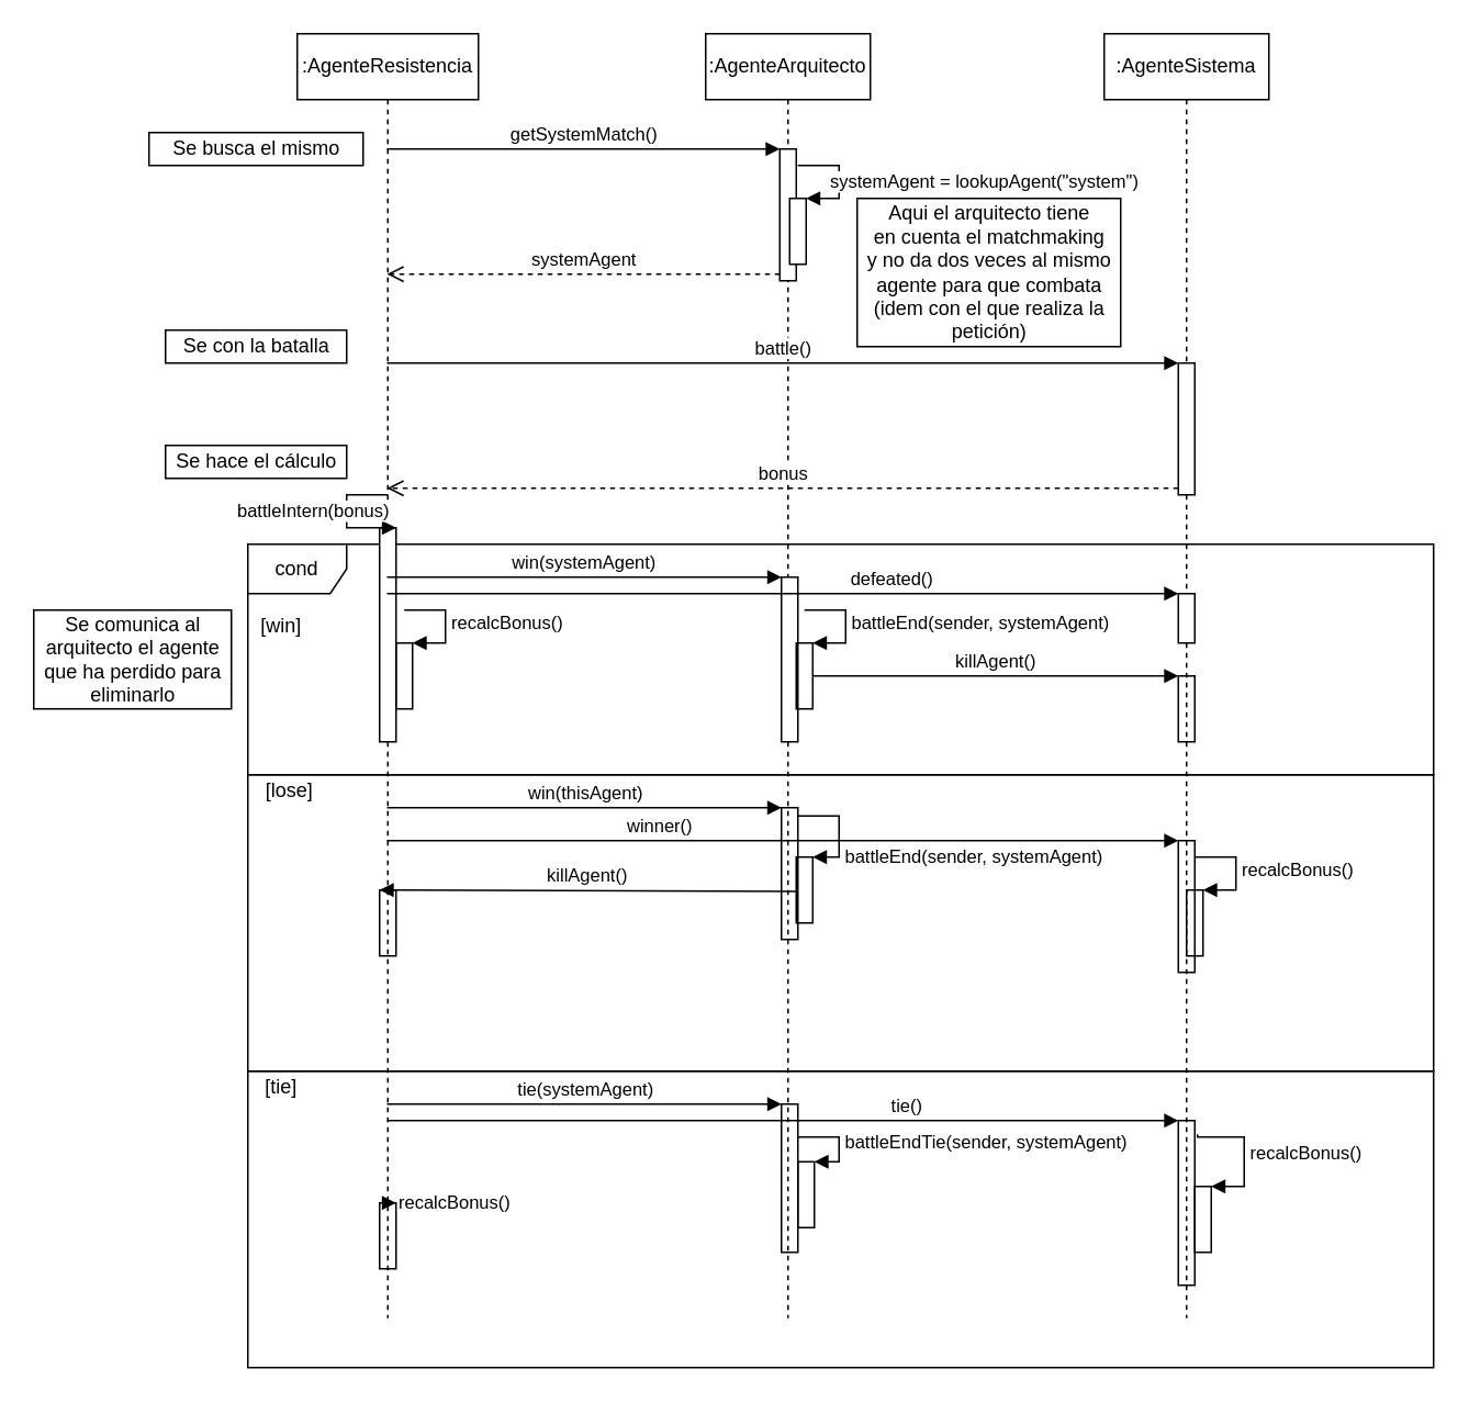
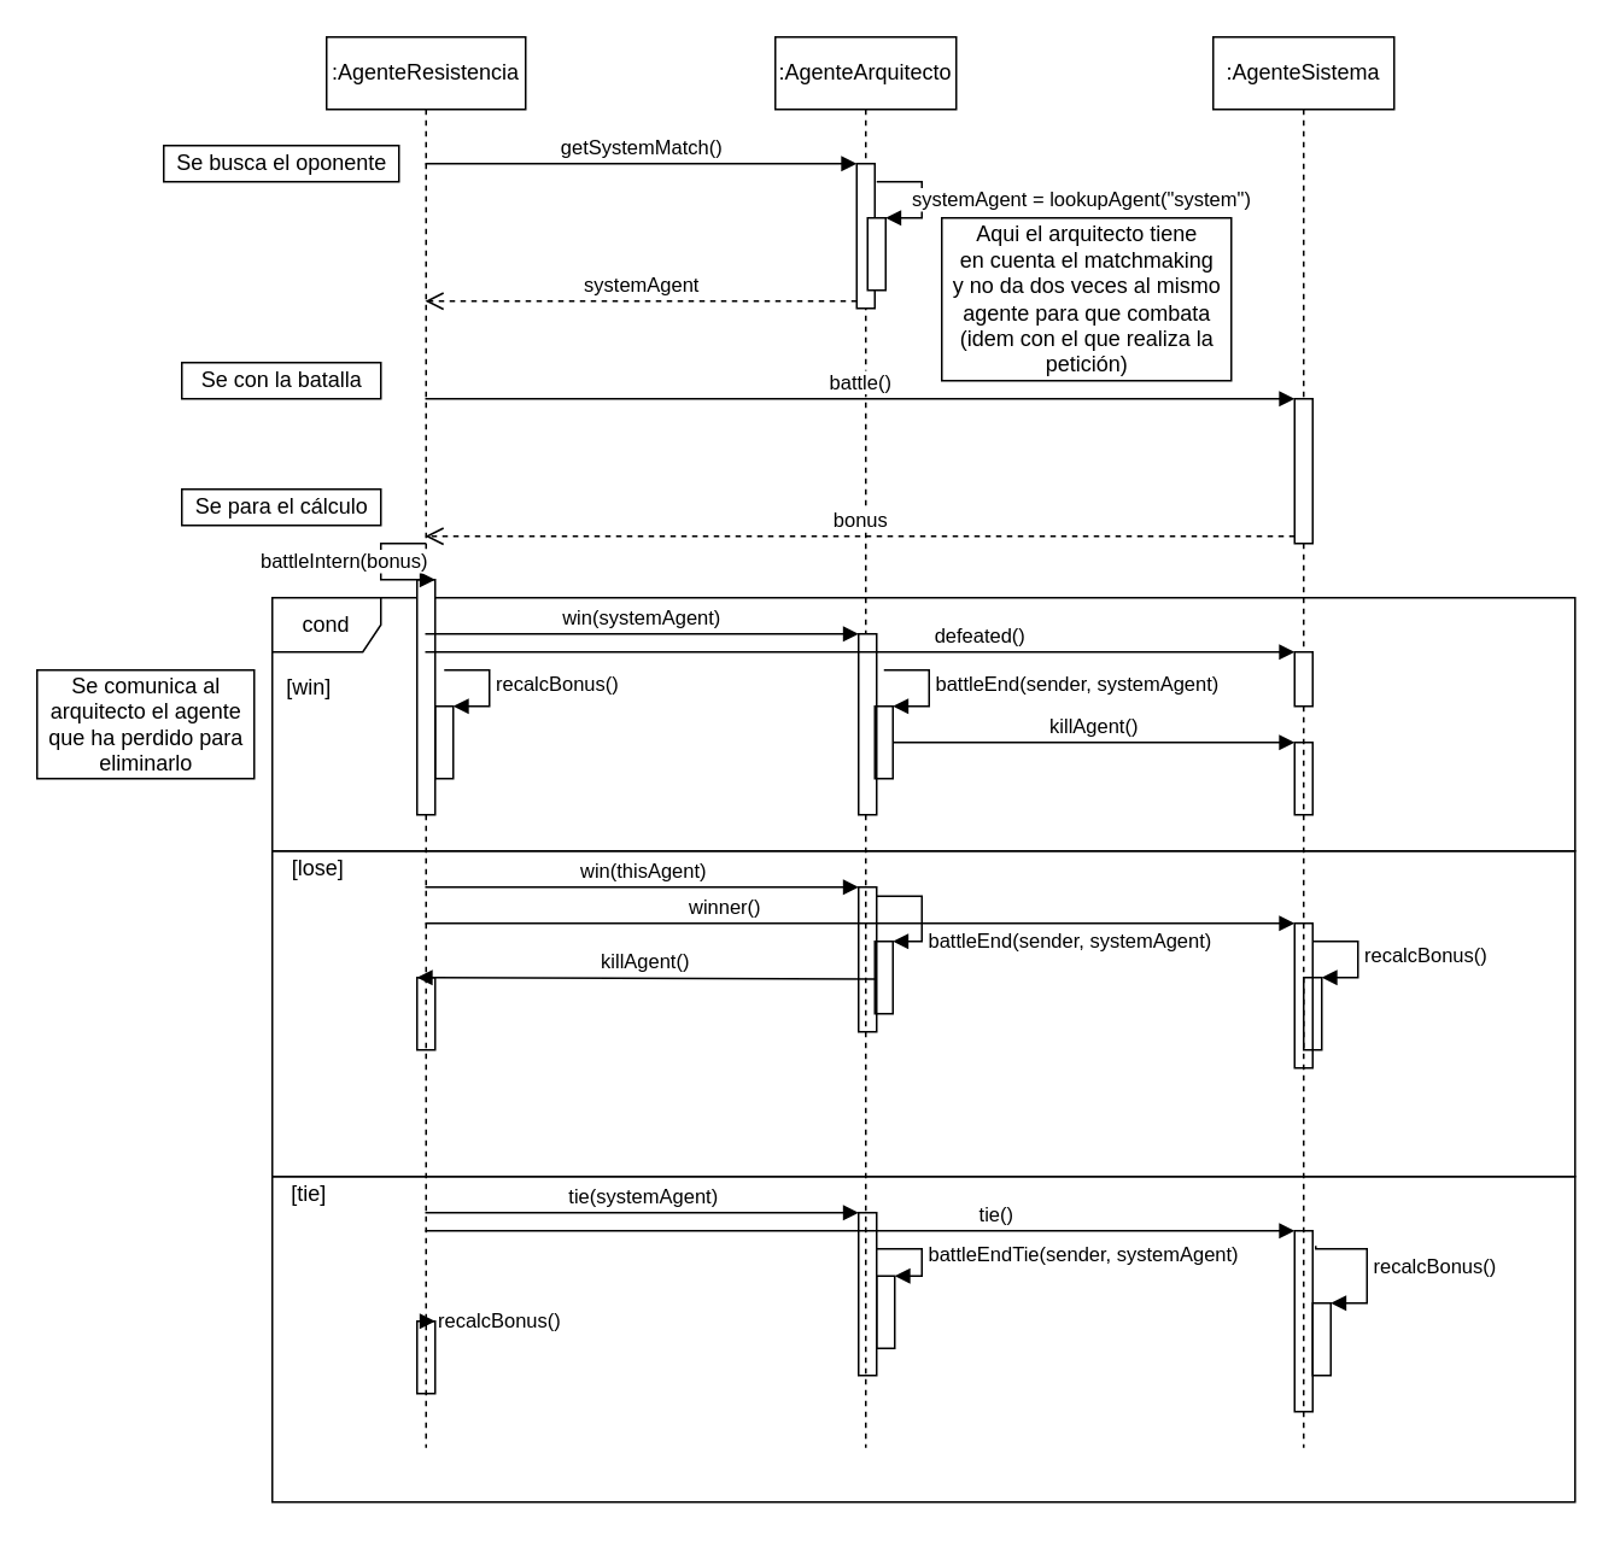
  <mxCell id="0" />
  <mxCell id="1" parent="0" />
  <mxCell id="2" value="" style="rounded=0;whiteSpace=wrap;html=1;strokeColor=#000000;fillColor=none;" parent="1" vertex="1"><mxGeometry x="150" y="650" width="720" height="180" as="geometry" /></mxCell>
  <mxCell id="3" value="" style="rounded=0;whiteSpace=wrap;html=1;strokeColor=#000000;fillColor=none;" parent="1" vertex="1"><mxGeometry x="150" y="470" width="720" height="180" as="geometry" /></mxCell>
  <mxCell id="4" value="" style="edgeStyle=none;rounded=0;orthogonalLoop=1;jettySize=auto;html=1;" parent="1" source="5" edge="1"><mxGeometry relative="1" as="geometry"><mxPoint x="510" y="470" as="targetPoint" /></mxGeometry></mxCell>
  <mxCell id="5" value="cond" style="shape=umlFrame;whiteSpace=wrap;html=1;strokeColor=#000000;" parent="1" vertex="1"><mxGeometry x="150" y="330" width="720" height="140" as="geometry" /></mxCell>
  <mxCell id="6" value=":AgenteResistencia" style="shape=umlLifeline;perimeter=lifelinePerimeter;whiteSpace=wrap;html=1;container=1;collapsible=0;recursiveResize=0;outlineConnect=0;" parent="1" vertex="1"><mxGeometry x="180" y="20" width="110" height="780" as="geometry" /></mxCell>
  <mxCell id="7" value="" style="html=1;points=[];perimeter=orthogonalPerimeter;strokeColor=#000000;" parent="6" vertex="1"><mxGeometry x="50" y="300" width="10" height="130" as="geometry" /></mxCell>
  <mxCell id="8" value="battleIntern(bonus)" style="edgeStyle=orthogonalEdgeStyle;html=1;align=left;spacingLeft=2;endArrow=block;rounded=0;entryX=1;entryY=0;" parent="6" target="7" edge="1"><mxGeometry x="-0.067" y="-70" relative="1" as="geometry"><mxPoint x="55" y="280" as="sourcePoint" /><Array as="points"><mxPoint x="30" y="280" /><mxPoint x="30" y="300" /></Array><mxPoint as="offset" /></mxGeometry></mxCell>
  <mxCell id="9" value="" style="html=1;points=[];perimeter=orthogonalPerimeter;strokeColor=#000000;fillColor=none;" parent="6" vertex="1"><mxGeometry x="50" y="520" width="10" height="40" as="geometry" /></mxCell>
  <mxCell id="10" value="" style="html=1;points=[];perimeter=orthogonalPerimeter;strokeColor=#000000;fillColor=none;" parent="6" vertex="1"><mxGeometry x="60" y="370" width="10" height="40" as="geometry" /></mxCell>
  <mxCell id="11" value="recalcBonus()" style="edgeStyle=orthogonalEdgeStyle;html=1;align=left;spacingLeft=2;endArrow=block;rounded=0;entryX=1;entryY=0;" parent="6" target="10" edge="1"><mxGeometry relative="1" as="geometry"><mxPoint x="65" y="350" as="sourcePoint" /><Array as="points"><mxPoint x="90" y="350" /></Array></mxGeometry></mxCell>
  <mxCell id="12" value="" style="html=1;points=[];perimeter=orthogonalPerimeter;strokeColor=#000000;fillColor=none;" parent="6" vertex="1"><mxGeometry x="50" y="710" width="10" height="40" as="geometry" /></mxCell>
  <mxCell id="13" value="recalcBonus()" style="edgeStyle=orthogonalEdgeStyle;html=1;align=left;spacingLeft=2;endArrow=block;rounded=0;entryX=1;entryY=0;" parent="6" source="6" target="12" edge="1"><mxGeometry relative="1" as="geometry"><mxPoint x="55" y="660" as="sourcePoint" /><Array as="points"><mxPoint x="80" y="680" /><mxPoint x="80" y="710" /></Array></mxGeometry></mxCell>
  <mxCell id="14" value=":AgenteArquitecto" style="shape=umlLifeline;perimeter=lifelinePerimeter;whiteSpace=wrap;html=1;container=1;collapsible=0;recursiveResize=0;outlineConnect=0;" parent="1" vertex="1"><mxGeometry x="428" y="20" width="100" height="780" as="geometry" /></mxCell>
  <mxCell id="15" value="" style="html=1;points=[];perimeter=orthogonalPerimeter;" parent="14" vertex="1"><mxGeometry x="45" y="70" width="10" height="80" as="geometry" /></mxCell>
  <mxCell id="16" value="" style="html=1;points=[];perimeter=orthogonalPerimeter;" parent="14" vertex="1"><mxGeometry x="51" y="100" width="10" height="40" as="geometry" /></mxCell>
  <mxCell id="17" value="systemAgent = lookupAgent(&quot;system&quot;)" style="edgeStyle=orthogonalEdgeStyle;html=1;align=left;spacingLeft=2;endArrow=block;rounded=0;entryX=1;entryY=0;" parent="14" target="16" edge="1"><mxGeometry x="0.077" y="-9" relative="1" as="geometry"><mxPoint x="56" y="80" as="sourcePoint" /><Array as="points"><mxPoint x="81" y="80" /></Array><mxPoint as="offset" /></mxGeometry></mxCell>
  <mxCell id="18" value="" style="html=1;points=[];perimeter=orthogonalPerimeter;strokeColor=#000000;" parent="14" vertex="1"><mxGeometry x="46" y="330" width="10" height="100" as="geometry" /></mxCell>
  <mxCell id="19" value="" style="html=1;points=[];perimeter=orthogonalPerimeter;strokeColor=#000000;fillColor=none;" parent="14" vertex="1"><mxGeometry x="55" y="370" width="10" height="40" as="geometry" /></mxCell>
  <mxCell id="20" value="battleEnd(sender, systemAgent)" style="edgeStyle=orthogonalEdgeStyle;html=1;align=left;spacingLeft=2;endArrow=block;rounded=0;entryX=1;entryY=0;" parent="14" target="19" edge="1"><mxGeometry relative="1" as="geometry"><mxPoint x="60" y="350" as="sourcePoint" /><Array as="points"><mxPoint x="85" y="350" /></Array></mxGeometry></mxCell>
  <mxCell id="21" value="" style="html=1;points=[];perimeter=orthogonalPerimeter;strokeColor=#000000;fillColor=none;" parent="14" vertex="1"><mxGeometry x="46" y="470" width="10" height="80" as="geometry" /></mxCell>
  <mxCell id="22" value="" style="html=1;points=[];perimeter=orthogonalPerimeter;strokeColor=#000000;fillColor=none;" parent="14" vertex="1"><mxGeometry x="55" y="500" width="10" height="40" as="geometry" /></mxCell>
  <mxCell id="23" value="battleEnd(sender, systemAgent)" style="edgeStyle=orthogonalEdgeStyle;html=1;align=left;spacingLeft=2;endArrow=block;rounded=0;entryX=1;entryY=0;" parent="14" target="22" edge="1"><mxGeometry x="0.515" relative="1" as="geometry"><mxPoint x="56" y="475" as="sourcePoint" /><Array as="points"><mxPoint x="81" y="475" /></Array><mxPoint as="offset" /></mxGeometry></mxCell>
  <mxCell id="24" value=":AgenteSistema" style="shape=umlLifeline;perimeter=lifelinePerimeter;whiteSpace=wrap;html=1;container=1;collapsible=0;recursiveResize=0;outlineConnect=0;" parent="1" vertex="1"><mxGeometry x="670" y="20" width="100" height="780" as="geometry" /></mxCell>
  <mxCell id="25" value="" style="html=1;points=[];perimeter=orthogonalPerimeter;strokeColor=#000000;" parent="24" vertex="1"><mxGeometry x="45" y="200" width="10" height="80" as="geometry" /></mxCell>
  <mxCell id="26" value="" style="html=1;points=[];perimeter=orthogonalPerimeter;strokeColor=#000000;" parent="24" vertex="1"><mxGeometry x="45" y="340" width="10" height="30" as="geometry" /></mxCell>
  <mxCell id="27" value="" style="html=1;points=[];perimeter=orthogonalPerimeter;strokeColor=#000000;fillColor=none;" parent="24" vertex="1"><mxGeometry x="45" y="390" width="10" height="40" as="geometry" /></mxCell>
  <mxCell id="28" value="" style="html=1;points=[];perimeter=orthogonalPerimeter;strokeColor=#000000;fillColor=none;" parent="24" vertex="1"><mxGeometry x="45" y="490" width="10" height="80" as="geometry" /></mxCell>
  <mxCell id="29" value="" style="html=1;points=[];perimeter=orthogonalPerimeter;strokeColor=#000000;fillColor=none;" parent="24" vertex="1"><mxGeometry x="50" y="520" width="10" height="40" as="geometry" /></mxCell>
  <mxCell id="30" value="recalcBonus()" style="edgeStyle=orthogonalEdgeStyle;html=1;align=left;spacingLeft=2;endArrow=block;rounded=0;entryX=1;entryY=0;" parent="24" target="29" edge="1"><mxGeometry relative="1" as="geometry"><mxPoint x="55" y="500" as="sourcePoint" /><Array as="points"><mxPoint x="80" y="500" /></Array></mxGeometry></mxCell>
  <mxCell id="31" value="" style="html=1;points=[];perimeter=orthogonalPerimeter;strokeColor=#000000;fillColor=none;" parent="24" vertex="1"><mxGeometry x="45" y="660" width="10" height="100" as="geometry" /></mxCell>
  <mxCell id="32" value="" style="html=1;points=[];perimeter=orthogonalPerimeter;strokeColor=#000000;fillColor=none;" parent="24" vertex="1"><mxGeometry x="55" y="700" width="10" height="40" as="geometry" /></mxCell>
  <mxCell id="33" value="recalcBonus()" style="edgeStyle=orthogonalEdgeStyle;html=1;align=left;spacingLeft=2;endArrow=block;rounded=0;entryX=1;entryY=0;exitX=1.167;exitY=0.083;exitDx=0;exitDy=0;exitPerimeter=0;" parent="24" source="31" target="32" edge="1"><mxGeometry relative="1" as="geometry"><mxPoint x="59.667" y="670" as="sourcePoint" /><Array as="points"><mxPoint x="57" y="670" /><mxPoint x="85" y="670" /><mxPoint x="85" y="700" /></Array></mxGeometry></mxCell>
  <mxCell id="34" value="getSystemMatch()" style="html=1;verticalAlign=bottom;endArrow=block;entryX=0;entryY=0;" parent="1" source="6" target="15" edge="1"><mxGeometry relative="1" as="geometry"><mxPoint x="403" y="90" as="sourcePoint" /></mxGeometry></mxCell>
  <mxCell id="35" value="systemAgent" style="html=1;verticalAlign=bottom;endArrow=open;dashed=1;endSize=8;exitX=0;exitY=0.95;" parent="1" source="15" target="6" edge="1"><mxGeometry relative="1" as="geometry"><mxPoint x="403" y="166" as="targetPoint" /></mxGeometry></mxCell>
  <mxCell id="36" value="Se con la batalla" style="text;html=1;align=center;verticalAlign=middle;resizable=0;points=[];autosize=1;strokeColor=#000000;" parent="1" vertex="1"><mxGeometry x="100" y="200" width="110" height="20" as="geometry" /></mxCell>
- <mxCell id="37" value="Se busca el mismo" style="text;html=1;align=center;verticalAlign=middle;resizable=0;points=[];autosize=1;strokeColor=#000000;" parent="1" vertex="1"><mxGeometry x="90" y="80" width="130" height="20" as="geometry" /></mxCell>
+ <mxCell id="37" value="Se busca el oponente" style="text;html=1;align=center;verticalAlign=middle;resizable=0;points=[];autosize=1;strokeColor=#000000;" parent="1" vertex="1"><mxGeometry x="90" y="80" width="130" height="20" as="geometry" /></mxCell>
  <mxCell id="38" value="battle()" style="html=1;verticalAlign=bottom;endArrow=block;entryX=0;entryY=0;" parent="1" source="6" target="25" edge="1"><mxGeometry relative="1" as="geometry"><mxPoint x="645" y="220" as="sourcePoint" /></mxGeometry></mxCell>
  <mxCell id="39" value="bonus" style="html=1;verticalAlign=bottom;endArrow=open;dashed=1;endSize=8;exitX=0;exitY=0.95;" parent="1" source="25" target="6" edge="1"><mxGeometry relative="1" as="geometry"><mxPoint x="645" y="296" as="targetPoint" /></mxGeometry></mxCell>
  <mxCell id="40" value="Aqui el arquitecto tiene&lt;br&gt;en cuenta el matchmaking&lt;br&gt;y no da dos veces al mismo&lt;br&gt;agente para que combata&lt;br&gt;(idem con el que realiza la&lt;br&gt;petición)" style="text;html=1;align=center;verticalAlign=middle;resizable=0;points=[];autosize=1;strokeColor=#000000;" parent="1" vertex="1"><mxGeometry x="520" y="120" width="160" height="90" as="geometry" /></mxCell>
- <mxCell id="41" value="Se hace el cálculo" style="text;html=1;align=center;verticalAlign=middle;resizable=0;points=[];autosize=1;strokeColor=#000000;" parent="1" vertex="1"><mxGeometry x="100" y="270" width="110" height="20" as="geometry" /></mxCell>
+ <mxCell id="41" value="Se para el cálculo" style="text;html=1;align=center;verticalAlign=middle;resizable=0;points=[];autosize=1;strokeColor=#000000;" parent="1" vertex="1"><mxGeometry x="100" y="270" width="110" height="20" as="geometry" /></mxCell>
  <mxCell id="42" value="" style="html=1;verticalAlign=bottom;endArrow=block;entryX=0;entryY=0;" parent="1" source="6" target="18" edge="1"><mxGeometry relative="1" as="geometry"><mxPoint x="404" y="350" as="sourcePoint" /></mxGeometry></mxCell>
  <mxCell id="43" value="win(systemAgent)" style="edgeLabel;html=1;align=center;verticalAlign=middle;resizable=0;points=[];" parent="42" vertex="1" connectable="0"><mxGeometry x="-0.01" y="1" relative="1" as="geometry"><mxPoint y="-9" as="offset" /></mxGeometry></mxCell>
  <mxCell id="44" value="defeated()" style="html=1;verticalAlign=bottom;endArrow=block;entryX=0;entryY=0;" parent="1" source="6" target="26" edge="1"><mxGeometry x="0.272" relative="1" as="geometry"><mxPoint x="645" y="360" as="sourcePoint" /><mxPoint as="offset" /></mxGeometry></mxCell>
  <mxCell id="45" value="[win]" style="text;html=1;align=center;verticalAlign=middle;resizable=0;points=[];autosize=1;" parent="1" vertex="1"><mxGeometry x="150" y="370" width="40" height="20" as="geometry" /></mxCell>
  <mxCell id="46" value="killAgent()" style="html=1;verticalAlign=bottom;endArrow=block;entryX=0;entryY=0;" parent="1" source="19" target="27" edge="1"><mxGeometry relative="1" as="geometry"><mxPoint x="645" y="410" as="sourcePoint" /></mxGeometry></mxCell>
  <mxCell id="47" value="[lose]" style="text;html=1;align=center;verticalAlign=middle;resizable=0;points=[];autosize=1;" parent="1" vertex="1"><mxGeometry x="155" y="470" width="40" height="20" as="geometry" /></mxCell>
  <mxCell id="48" value="win(thisAgent)" style="html=1;verticalAlign=bottom;endArrow=block;entryX=0;entryY=0;" parent="1" source="6" target="21" edge="1"><mxGeometry relative="1" as="geometry"><mxPoint x="404" y="490" as="sourcePoint" /></mxGeometry></mxCell>
  <mxCell id="49" value="Se comunica al&lt;br&gt;arquitecto el agente&lt;br&gt;que ha perdido para&lt;br&gt;eliminarlo" style="text;html=1;align=center;verticalAlign=middle;resizable=0;points=[];autosize=1;strokeColor=#000000;" parent="1" vertex="1"><mxGeometry x="20" y="370" width="120" height="60" as="geometry" /></mxCell>
  <mxCell id="50" value="killAgent()" style="html=1;verticalAlign=bottom;endArrow=block;entryX=0;entryY=0;exitX=0.017;exitY=0.521;exitDx=0;exitDy=0;exitPerimeter=0;" parent="1" source="22" target="9" edge="1"><mxGeometry relative="1" as="geometry"><mxPoint x="8" y="530" as="sourcePoint" /></mxGeometry></mxCell>
  <mxCell id="51" value="winner()" style="html=1;verticalAlign=bottom;endArrow=block;entryX=0;entryY=0;" parent="1" source="6" target="28" edge="1"><mxGeometry x="-0.312" relative="1" as="geometry"><mxPoint x="645" y="510" as="sourcePoint" /><mxPoint as="offset" /></mxGeometry></mxCell>
  <mxCell id="52" value="[tie]" style="text;html=1;align=center;verticalAlign=middle;resizable=0;points=[];autosize=1;" parent="1" vertex="1"><mxGeometry x="155" y="650" width="30" height="20" as="geometry" /></mxCell>
  <mxCell id="53" value="" style="html=1;points=[];perimeter=orthogonalPerimeter;strokeColor=#000000;fillColor=none;" parent="1" vertex="1"><mxGeometry x="474" y="670" width="10" height="90" as="geometry" /></mxCell>
  <mxCell id="54" value="tie(systemAgent)" style="html=1;verticalAlign=bottom;endArrow=block;entryX=0;entryY=0;" parent="1" source="6" target="53" edge="1"><mxGeometry relative="1" as="geometry"><mxPoint x="404" y="670" as="sourcePoint" /></mxGeometry></mxCell>
  <mxCell id="55" value="tie()" style="html=1;verticalAlign=bottom;endArrow=block;entryX=0;entryY=0;" parent="1" source="6" target="31" edge="1"><mxGeometry x="0.313" relative="1" as="geometry"><mxPoint x="645" y="680" as="sourcePoint" /><mxPoint as="offset" /></mxGeometry></mxCell>
  <mxCell id="56" value="" style="html=1;points=[];perimeter=orthogonalPerimeter;strokeColor=#000000;fillColor=none;" parent="1" vertex="1"><mxGeometry x="484" y="705" width="10" height="40" as="geometry" /></mxCell>
  <mxCell id="57" value="battleEndTie(sender, systemAgent)" style="edgeStyle=orthogonalEdgeStyle;html=1;align=left;spacingLeft=2;endArrow=block;rounded=0;entryX=1;entryY=0;" parent="1" target="56" edge="1"><mxGeometry relative="1" as="geometry"><mxPoint x="484" y="690" as="sourcePoint" /><Array as="points"><mxPoint x="509" y="690" /></Array></mxGeometry></mxCell>
